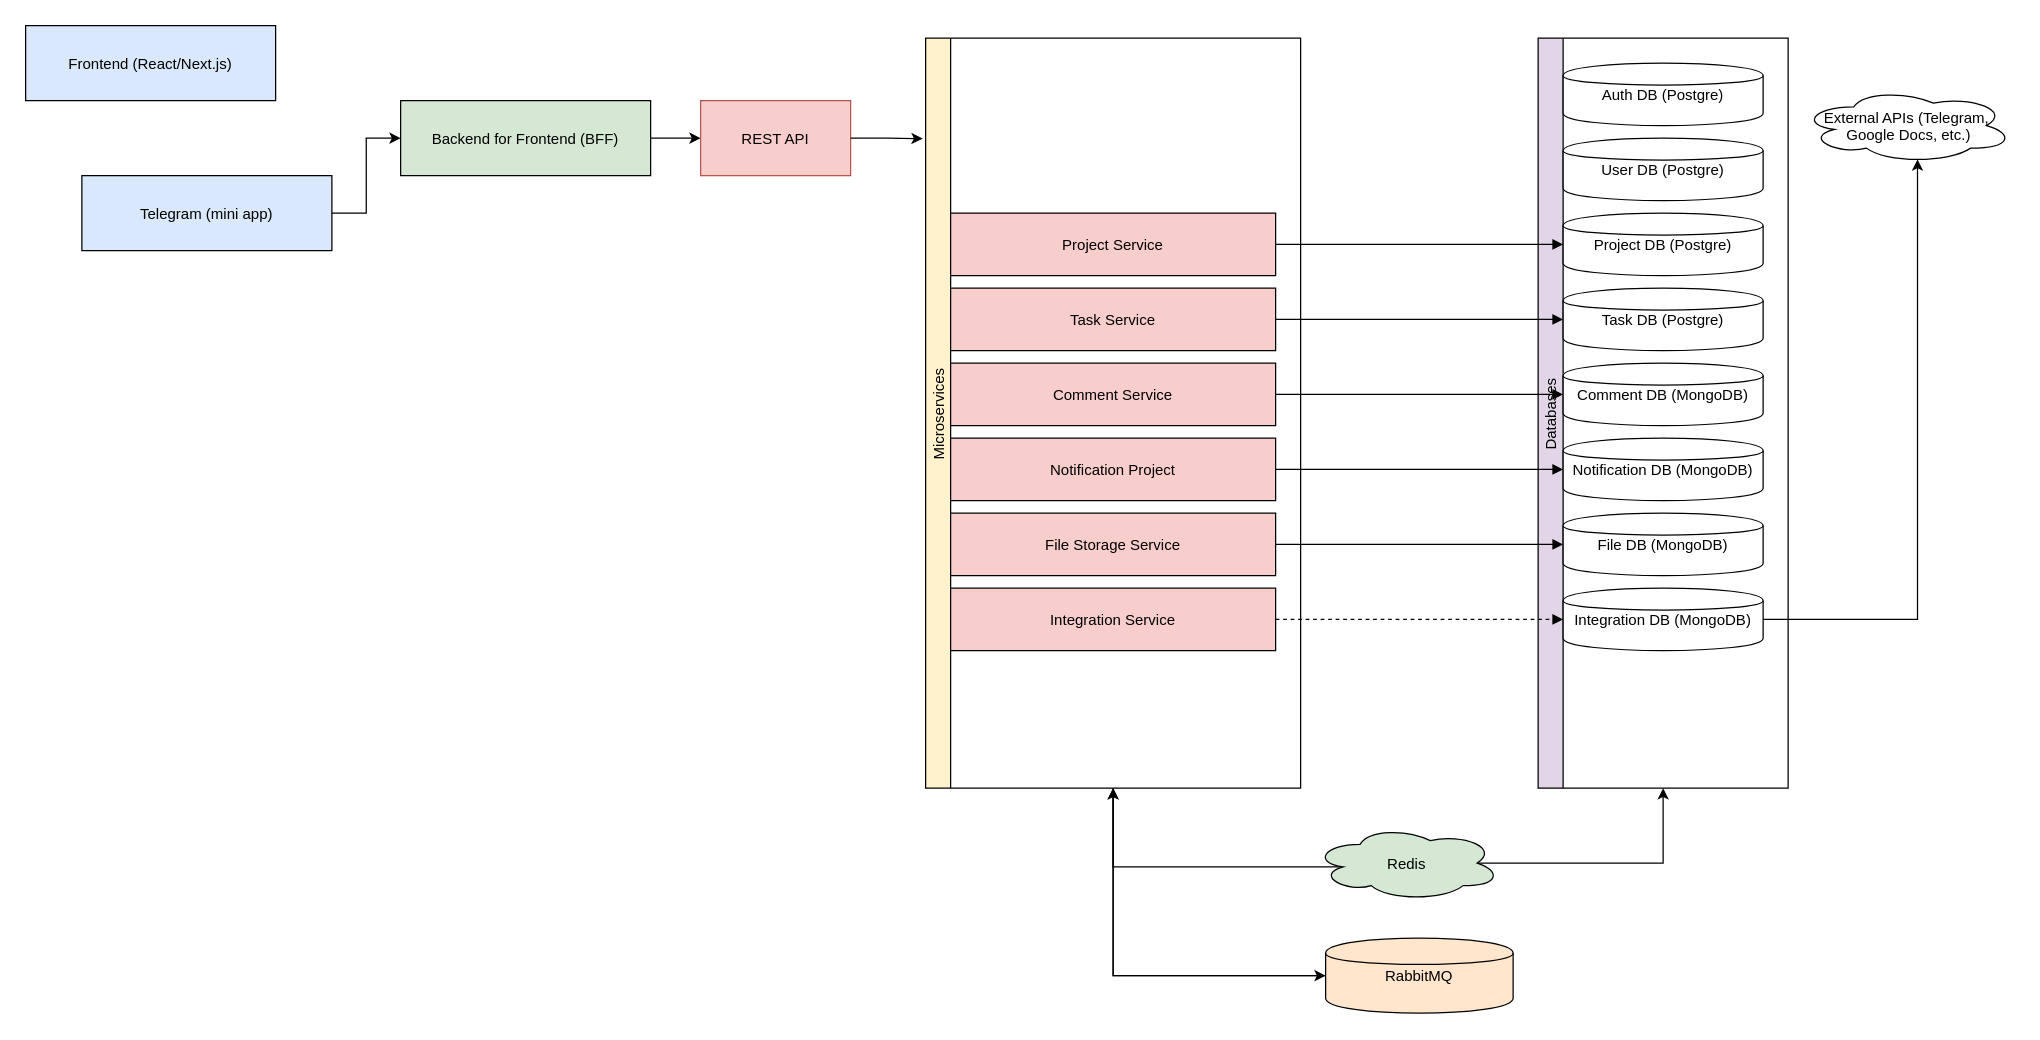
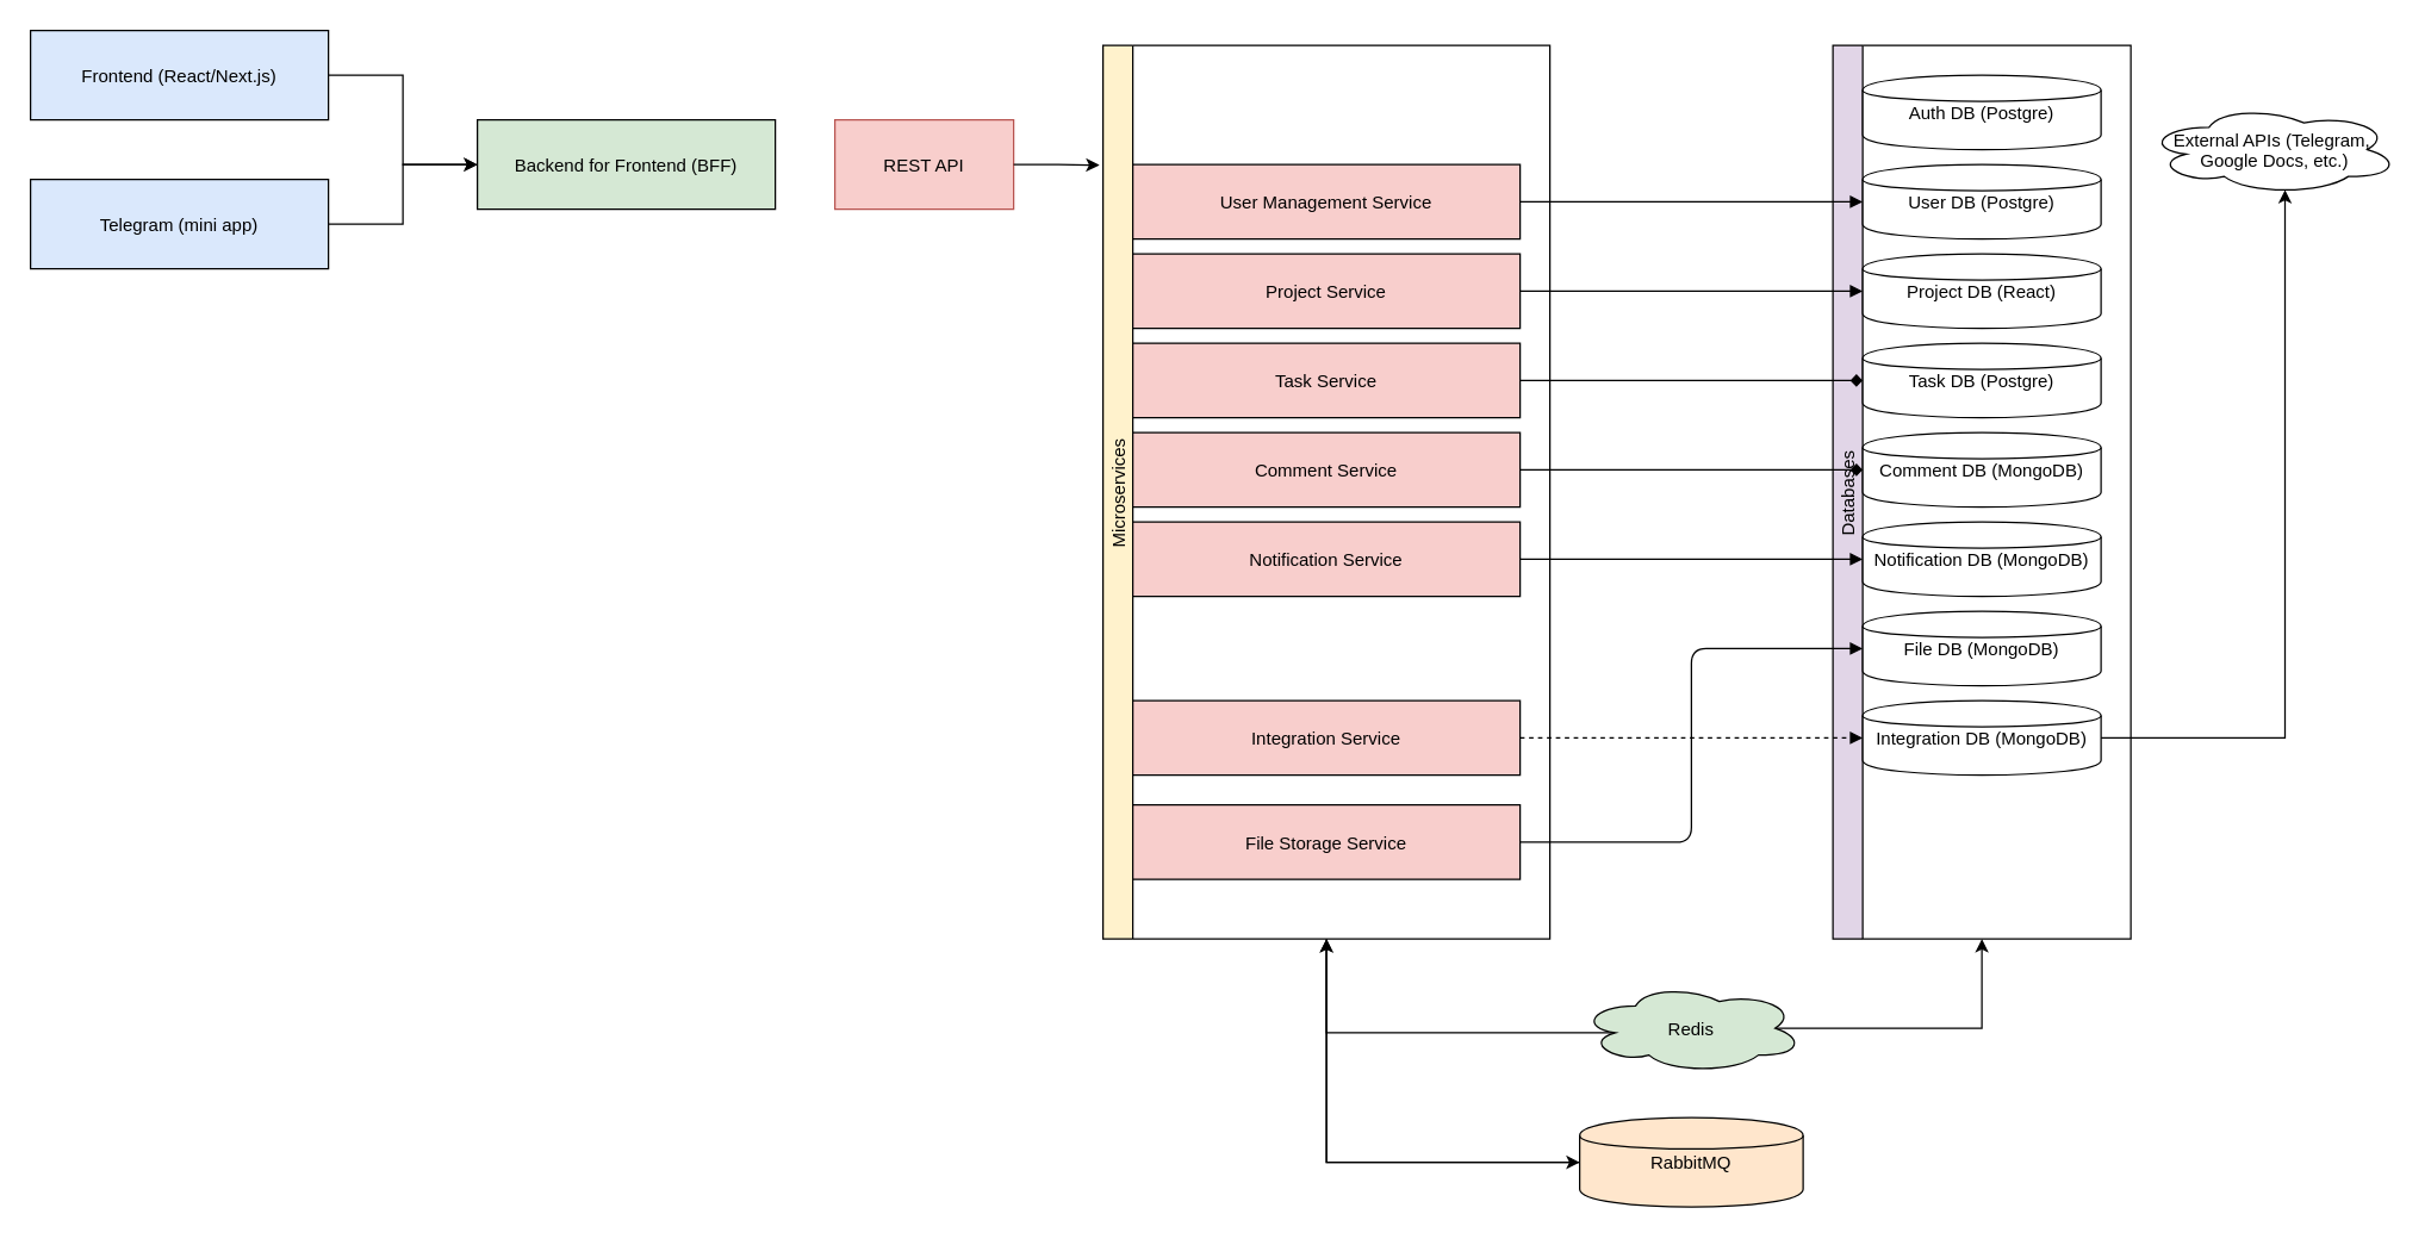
  <mxCell id="0" />
  <mxCell id="1" parent="0" />
+ <mxCell id="2" value="" style="edgeStyle=orthogonalEdgeStyle;rounded=0;orthogonalLoop=1;jettySize=auto;html=1;" edge="1" parent="1" source="3" target="5"><mxGeometry relative="1" as="geometry" /></mxCell>
  <mxCell id="3" value="Frontend (React/Next.js)" style="shape=rectangle;fillColor=#dae8fc;" parent="1" vertex="1"><mxGeometry x="20" y="20" width="200" height="60" as="geometry" /></mxCell>
- <mxCell id="4" style="edgeStyle=orthogonalEdgeStyle;rounded=0;orthogonalLoop=1;jettySize=auto;html=1;exitX=1;exitY=0.5;exitDx=0;exitDy=0;entryX=0;entryY=0.5;entryDx=0;entryDy=0;" edge="1" parent="1" source="5" target="40"><mxGeometry relative="1" as="geometry" /></mxCell>
  <mxCell id="5" value="Backend for Frontend (BFF)" style="shape=rectangle;fillColor=#d5e8d4;" parent="1" vertex="1"><mxGeometry x="320" y="80" width="200" height="60" as="geometry" /></mxCell>
  <mxCell id="6" style="edgeStyle=orthogonalEdgeStyle;rounded=0;orthogonalLoop=1;jettySize=auto;html=1;exitX=0.5;exitY=1;exitDx=0;exitDy=0;entryX=0;entryY=0.5;entryDx=0;entryDy=0;" edge="1" parent="1" source="7" target="39"><mxGeometry relative="1" as="geometry" /></mxCell>
  <mxCell id="7" value="Microservices" style="shape=swimlane;horizontal=0;startSize=20;fillColor=#fff2cc;" parent="1" vertex="1"><mxGeometry x="740" y="30" width="300" height="600" as="geometry" /></mxCell>
+ <mxCell id="8" value="User Management Service" style="shape=rectangle;fillColor=#f8cecc;" parent="7" vertex="1"><mxGeometry x="20" y="80" width="260" height="50" as="geometry" /></mxCell>
  <mxCell id="9" value="Project Service" style="shape=rectangle;fillColor=#f8cecc;" parent="7" vertex="1"><mxGeometry x="20" y="140" width="260" height="50" as="geometry" /></mxCell>
  <mxCell id="10" value="Task Service" style="shape=rectangle;fillColor=#f8cecc;" parent="7" vertex="1"><mxGeometry x="20" y="200" width="260" height="50" as="geometry" /></mxCell>
  <mxCell id="11" value="Comment Service" style="shape=rectangle;fillColor=#f8cecc;" parent="7" vertex="1"><mxGeometry x="20" y="260" width="260" height="50" as="geometry" /></mxCell>
- <mxCell id="12" value="Notification Project" style="shape=rectangle;fillColor=#f8cecc;" parent="7" vertex="1"><mxGeometry x="20" y="320" width="260" height="50" as="geometry" /></mxCell>
- <mxCell id="13" value="File Storage Service" style="shape=rectangle;fillColor=#f8cecc;" parent="7" vertex="1"><mxGeometry x="20" y="380" width="260" height="50" as="geometry" /></mxCell>
+ <mxCell id="12" value="Notification Service" style="shape=rectangle;fillColor=#f8cecc;" parent="7" vertex="1"><mxGeometry x="20" y="320" width="260" height="50" as="geometry" /></mxCell>
+ <mxCell id="13" value="File Storage Service" style="shape=rectangle;fillColor=#f8cecc;" parent="7" vertex="1"><mxGeometry x="20" y="510" width="260" height="50" as="geometry" /></mxCell>
  <mxCell id="14" value="Integration Service" style="shape=rectangle;fillColor=#f8cecc;" parent="7" vertex="1"><mxGeometry x="20" y="440" width="260" height="50" as="geometry" /></mxCell>
  <mxCell id="15" value="Databases" style="shape=swimlane;horizontal=0;startSize=20;fillColor=#e1d5e7;" parent="1" vertex="1"><mxGeometry x="1230" y="30" width="200" height="600" as="geometry" /></mxCell>
  <mxCell id="16" value="Auth DB (Postgre)" style="shape=cylinder;fillColor=#ffffff;" parent="15" vertex="1"><mxGeometry x="20" y="20" width="160" height="50" as="geometry" /></mxCell>
  <mxCell id="17" value="User DB (Postgre)" style="shape=cylinder;fillColor=#ffffff;" parent="15" vertex="1"><mxGeometry x="20" y="80" width="160" height="50" as="geometry" /></mxCell>
- <mxCell id="18" value="Project DB (Postgre)" style="shape=cylinder;fillColor=#ffffff;" parent="15" vertex="1"><mxGeometry x="20" y="140" width="160" height="50" as="geometry" /></mxCell>
+ <mxCell id="18" value="Project DB (React)" style="shape=cylinder;fillColor=#ffffff;" parent="15" vertex="1"><mxGeometry x="20" y="140" width="160" height="50" as="geometry" /></mxCell>
  <mxCell id="19" value="Task DB (Postgre)" style="shape=cylinder;fillColor=#ffffff;" parent="15" vertex="1"><mxGeometry x="20" y="200" width="160" height="50" as="geometry" /></mxCell>
  <mxCell id="20" value="Comment DB (MongoDB)" style="shape=cylinder;fillColor=#ffffff;" parent="15" vertex="1"><mxGeometry x="20" y="260" width="160" height="50" as="geometry" /></mxCell>
  <mxCell id="21" value="Notification DB (MongoDB)" style="shape=cylinder;fillColor=#ffffff;" parent="15" vertex="1"><mxGeometry x="20" y="320" width="160" height="50" as="geometry" /></mxCell>
  <mxCell id="22" value="File DB (MongoDB)" style="shape=cylinder;fillColor=#ffffff;" parent="15" vertex="1"><mxGeometry x="20" y="380" width="160" height="50" as="geometry" /></mxCell>
  <mxCell id="23" value="Integration DB (MongoDB)" style="shape=cylinder;fillColor=#ffffff;" parent="15" vertex="1"><mxGeometry x="20" y="440" width="160" height="50" as="geometry" /></mxCell>
+ <mxCell id="24" style="edgeStyle=elbowEdgeStyle;endArrow=block;" parent="1" source="8" target="17" edge="1"><mxGeometry relative="1" as="geometry" /></mxCell>
  <mxCell id="25" style="edgeStyle=elbowEdgeStyle;endArrow=block;" parent="1" source="9" target="18" edge="1"><mxGeometry relative="1" as="geometry" /></mxCell>
- <mxCell id="26" style="edgeStyle=elbowEdgeStyle;endArrow=block;" parent="1" source="10" target="19" edge="1"><mxGeometry relative="1" as="geometry" /></mxCell>
- <mxCell id="27" style="edgeStyle=elbowEdgeStyle;endArrow=block;" parent="1" source="11" target="20" edge="1"><mxGeometry relative="1" as="geometry" /></mxCell>
+ <mxCell id="26" style="edgeStyle=elbowEdgeStyle;endArrow=diamond;" parent="1" source="10" target="19" edge="1"><mxGeometry relative="1" as="geometry" /></mxCell>
+ <mxCell id="27" style="edgeStyle=elbowEdgeStyle;endArrow=diamond;" parent="1" source="11" target="20" edge="1"><mxGeometry relative="1" as="geometry" /></mxCell>
  <mxCell id="28" style="edgeStyle=elbowEdgeStyle;endArrow=block;" parent="1" source="12" target="21" edge="1"><mxGeometry relative="1" as="geometry" /></mxCell>
  <mxCell id="29" style="edgeStyle=elbowEdgeStyle;endArrow=block;" parent="1" source="13" target="22" edge="1"><mxGeometry relative="1" as="geometry" /></mxCell>
  <mxCell id="30" style="edgeStyle=elbowEdgeStyle;endArrow=block;dashed=1;" parent="1" source="14" target="23" edge="1"><mxGeometry relative="1" as="geometry" /></mxCell>
  <mxCell id="31" value="External APIs (Telegram,&#10; Google Docs, etc.)" style="shape=cloud;fillColor=#ffffff;" parent="1" vertex="1"><mxGeometry x="1440" y="70" width="170" height="60" as="geometry" /></mxCell>
  <mxCell id="32" value="" style="edgeStyle=orthogonalEdgeStyle;rounded=0;orthogonalLoop=1;jettySize=auto;html=1;entryX=0.55;entryY=0.95;entryDx=0;entryDy=0;entryPerimeter=0;" edge="1" parent="1" source="23" target="31"><mxGeometry relative="1" as="geometry" /></mxCell>
  <mxCell id="33" value="" style="edgeStyle=orthogonalEdgeStyle;rounded=0;orthogonalLoop=1;jettySize=auto;html=1;" edge="1" parent="1" source="34" target="5"><mxGeometry relative="1" as="geometry" /></mxCell>
- <mxCell id="34" value="Telegram (mini app)" style="shape=rectangle;fillColor=#dae8fc;" vertex="1" parent="1"><mxGeometry x="65" y="140" width="200" height="60" as="geometry" /></mxCell>
+ <mxCell id="34" value="Telegram (mini app)" style="shape=rectangle;fillColor=#dae8fc;" vertex="1" parent="1"><mxGeometry x="20" y="120" width="200" height="60" as="geometry" /></mxCell>
  <mxCell id="35" style="edgeStyle=orthogonalEdgeStyle;rounded=0;orthogonalLoop=1;jettySize=auto;html=1;exitX=0.875;exitY=0.5;exitDx=0;exitDy=0;exitPerimeter=0;entryX=0.5;entryY=1;entryDx=0;entryDy=0;" edge="1" parent="1" source="37" target="15"><mxGeometry relative="1" as="geometry" /></mxCell>
  <mxCell id="36" style="edgeStyle=orthogonalEdgeStyle;rounded=0;orthogonalLoop=1;jettySize=auto;html=1;exitX=0.16;exitY=0.55;exitDx=0;exitDy=0;exitPerimeter=0;entryX=0.5;entryY=1;entryDx=0;entryDy=0;" edge="1" parent="1" source="37" target="7"><mxGeometry relative="1" as="geometry" /></mxCell>
- <mxCell id="37" value="Redis" style="shape=cloud;fillColor=#d5e8d4;" vertex="1" parent="1"><mxGeometry x="1050" y="660" width="150" height="60" as="geometry" /></mxCell>
+ <mxCell id="37" value="Redis" style="shape=cloud;fillColor=#d5e8d4;" vertex="1" parent="1"><mxGeometry x="1060" y="660" width="150" height="60" as="geometry" /></mxCell>
  <mxCell id="38" style="edgeStyle=orthogonalEdgeStyle;rounded=0;orthogonalLoop=1;jettySize=auto;html=1;exitX=0;exitY=0.5;exitDx=0;exitDy=0;entryX=0.5;entryY=1;entryDx=0;entryDy=0;" edge="1" parent="1" source="39" target="7"><mxGeometry relative="1" as="geometry" /></mxCell>
  <mxCell id="39" value="RabbitMQ" style="shape=cylinder;fillColor=#ffe6cc;" vertex="1" parent="1"><mxGeometry x="1060" y="750" width="150" height="60" as="geometry" /></mxCell>
  <mxCell id="40" value="REST API" style="shape=rectangle;fillColor=#f8cecc;strokeColor=#b85450;" vertex="1" parent="1"><mxGeometry x="560" y="80" width="120" height="60" as="geometry" /></mxCell>
  <mxCell id="41" style="edgeStyle=orthogonalEdgeStyle;rounded=0;orthogonalLoop=1;jettySize=auto;html=1;exitX=1;exitY=0.5;exitDx=0;exitDy=0;entryX=-0.008;entryY=0.134;entryDx=0;entryDy=0;entryPerimeter=0;" edge="1" parent="1" source="40" target="7"><mxGeometry relative="1" as="geometry" /></mxCell>
